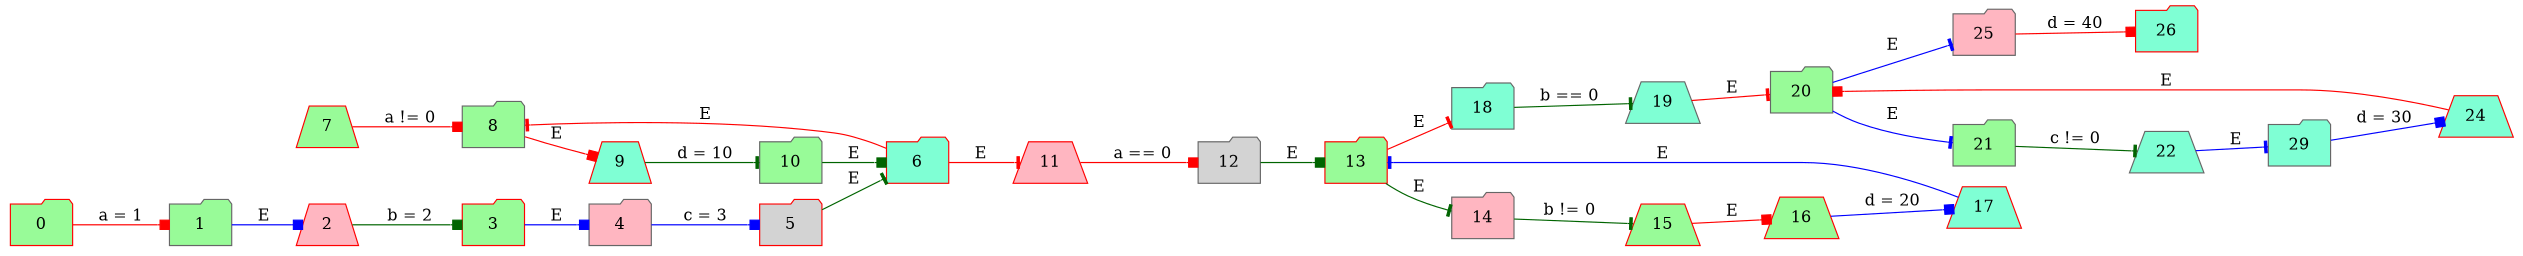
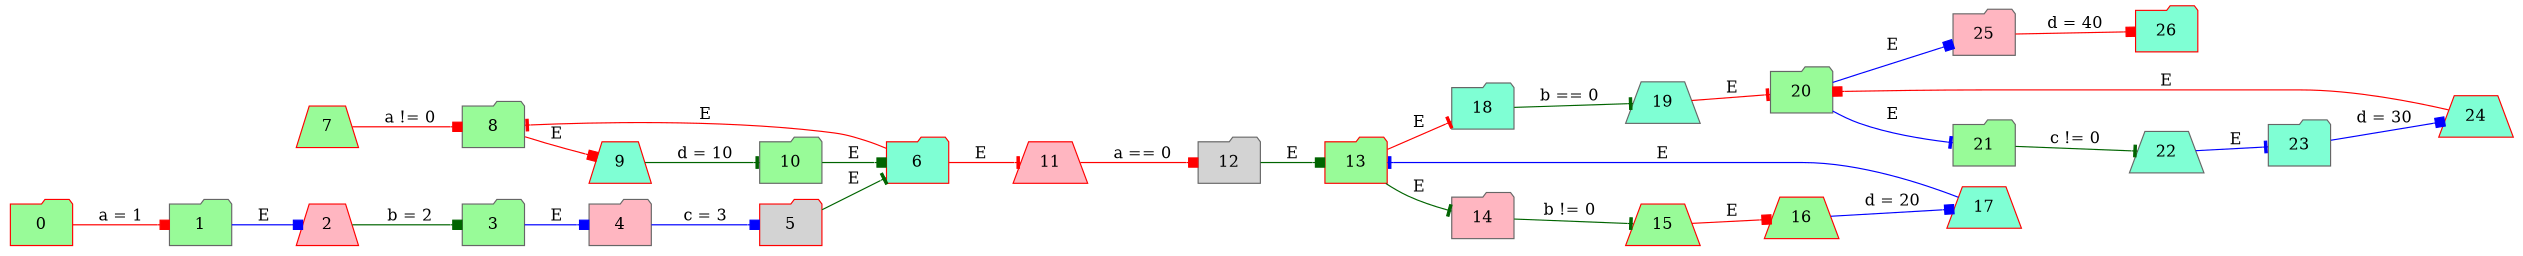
  digraph {
    rankdir=LR
    node [color=red fillcolor=palegreen shape=folder style=filled]
    edge [arrowhead=box color=red]
    7 [shape=trapezium]
    8 [color=gray40]
    9 [fillcolor=aquamarine shape=trapezium]
    10 [color=gray40]
    6 [fillcolor=aquamarine]
    11 [fillcolor=lightpink shape=trapezium]
    14 [color=gray40 fillcolor=lightpink]
    13
    18 [color=gray40 fillcolor=aquamarine]
    15 [shape=trapezium]
    19 [color=gray40 fillcolor=aquamarine shape=trapezium]
    16 [shape=trapezium]
    20 [color=gray40]
    1 [color=gray40]
    0
    2 [fillcolor=lightpink shape=trapezium]
-   3
+   3 [color=gray40]
    21 [color=gray40]
    22 [color=gray40 fillcolor=aquamarine shape=trapezium]
-   23 [color=gray40 fillcolor=aquamarine label=29]
+   23 [color=gray40 fillcolor=aquamarine]
    24 [fillcolor=aquamarine shape=trapezium]
    4 [color=gray40 fillcolor=lightpink]
    5 [fillcolor=lightgrey]
    25 [color=gray40 fillcolor=lightpink]
    17 [fillcolor=aquamarine shape=trapezium]
    12 [color=gray40 fillcolor=lightgrey]
    26 [fillcolor=aquamarine]
    7 -> 8 [label=" a != 0 "]
    8 -> 9 [label=" E "]
    9 -> 10 [arrowhead=tee color=darkgreen label=" d = 10 "]
    10 -> 6 [color=darkgreen label=" E "]
    6 -> 8 [arrowhead=tee label=" E "]
    6 -> 11 [arrowhead=tee label=" E "]
    11 -> 12 [label=" a == 0 "]
    14 -> 15 [arrowhead=tee color=darkgreen label=" b != 0 "]
    13 -> 14 [arrowhead=tee color=darkgreen label=" E "]
    13 -> 18 [arrowhead=tee label=" E "]
    18 -> 19 [arrowhead=tee color=darkgreen label=" b == 0 "]
    15 -> 16 [label=" E "]
    19 -> 20 [arrowhead=tee label=" E "]
    16 -> 17 [color=blue label=" d = 20 "]
    20 -> 21 [arrowhead=tee color=blue label=" E "]
-   20 -> 25 [arrowhead=tee color=blue label=" E "]
+   20 -> 25 [color=blue label=" E "]
    1 -> 2 [color=blue label=" E "]
    0 -> 1 [label=" a = 1 "]
    2 -> 3 [color=darkgreen label=" b = 2 "]
    3 -> 4 [color=blue label=" E "]
    21 -> 22 [arrowhead=tee color=darkgreen label=" c != 0 "]
    22 -> 23 [arrowhead=tee color=blue label=" E "]
    23 -> 24 [color=blue label=" d = 30 "]
    24 -> 20 [label=" E "]
    4 -> 5 [color=blue label=" c = 3 "]
    5 -> 6 [arrowhead=tee color=darkgreen label=" E "]
    25 -> 26 [label=" d = 40 "]
    17 -> 13 [arrowhead=tee color=blue label=" E "]
    12 -> 13 [color=darkgreen label=" E "]
  }
